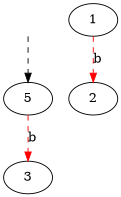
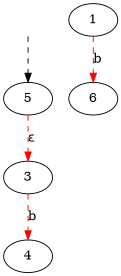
  digraph {
    edge [color=red style=dashed]
    n1 [label=5]
    n2 [label=3]
    n3 [label=1]
-   n4 [label=2]
+   n4 [label=6]
+   n5 [label=4]
    "" [shape=plaintext]
-   n1 -> n2 [label=b]
+   n1 -> n2 [label="ε"]
+   n2 -> n5 [label=b]
    n3 -> n4 [label=b]
    "" -> n1 [color=black]
  }
